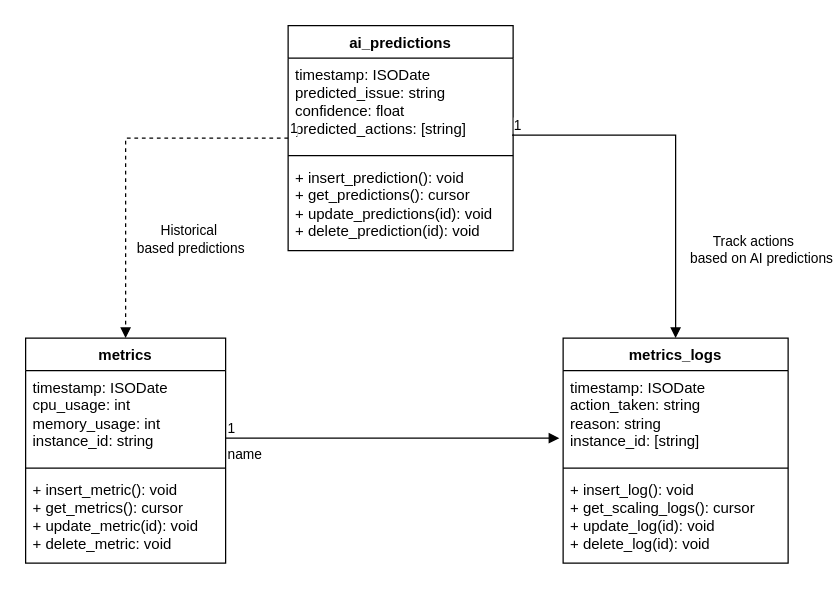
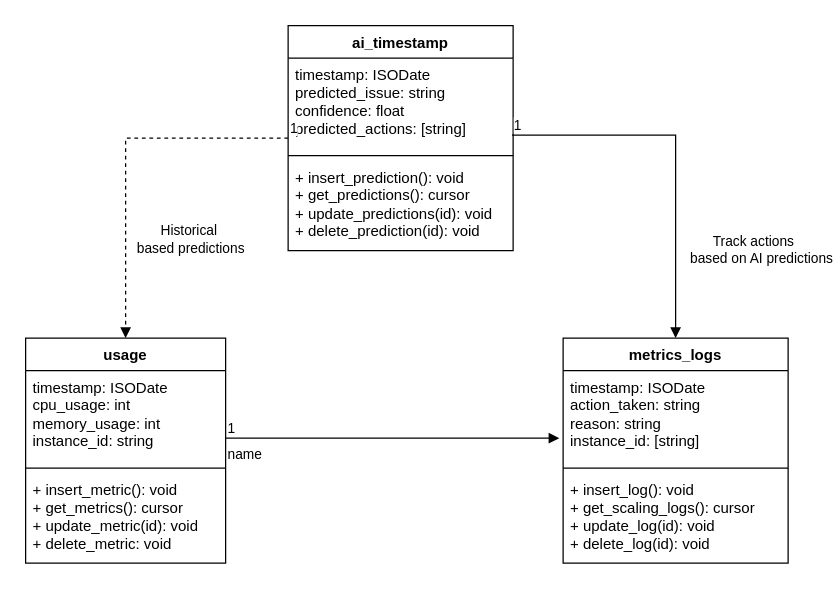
  <mxCell id="0" />
  <mxCell id="1" parent="0" />
- <mxCell id="2" value="metrics" style="swimlane;fontStyle=1;align=center;verticalAlign=top;childLayout=stackLayout;horizontal=1;startSize=26;horizontalStack=0;resizeParent=1;resizeParentMax=0;resizeLast=0;collapsible=1;marginBottom=0;whiteSpace=wrap;html=1;" vertex="1" parent="1"><mxGeometry x="20" y="270" width="160" height="180" as="geometry" /></mxCell>
+ <mxCell id="2" value="usage" style="swimlane;fontStyle=1;align=center;verticalAlign=top;childLayout=stackLayout;horizontal=1;startSize=26;horizontalStack=0;resizeParent=1;resizeParentMax=0;resizeLast=0;collapsible=1;marginBottom=0;whiteSpace=wrap;html=1;" vertex="1" parent="1"><mxGeometry x="20" y="270" width="160" height="180" as="geometry" /></mxCell>
  <mxCell id="3" value="timestamp: ISODate&lt;div&gt;cpu_usage: int&lt;/div&gt;&lt;div&gt;memory_usage: int&lt;/div&gt;&lt;div&gt;instance_id: string&lt;/div&gt;" style="text;strokeColor=none;fillColor=none;align=left;verticalAlign=top;spacingLeft=4;spacingRight=4;overflow=hidden;rotatable=0;points=[[0,0.5],[1,0.5]];portConstraint=eastwest;whiteSpace=wrap;html=1;" vertex="1" parent="2"><mxGeometry y="26" width="160" height="74" as="geometry" /></mxCell>
  <mxCell id="4" value="" style="line;strokeWidth=1;fillColor=none;align=left;verticalAlign=middle;spacingTop=-1;spacingLeft=3;spacingRight=3;rotatable=0;labelPosition=right;points=[];portConstraint=eastwest;strokeColor=inherit;" vertex="1" parent="2"><mxGeometry y="100" width="160" height="8" as="geometry" /></mxCell>
  <mxCell id="5" value="+ insert_metric(): void&lt;div&gt;+ get_metrics(): cursor&lt;/div&gt;&lt;div&gt;+ update_metric(id): void&lt;/div&gt;&lt;div&gt;+ delete_metric: void&lt;/div&gt;" style="text;strokeColor=none;fillColor=none;align=left;verticalAlign=top;spacingLeft=4;spacingRight=4;overflow=hidden;rotatable=0;points=[[0,0.5],[1,0.5]];portConstraint=eastwest;whiteSpace=wrap;html=1;" vertex="1" parent="2"><mxGeometry y="108" width="160" height="72" as="geometry" /></mxCell>
- <mxCell id="6" value="ai_predictions" style="swimlane;fontStyle=1;align=center;verticalAlign=top;childLayout=stackLayout;horizontal=1;startSize=26;horizontalStack=0;resizeParent=1;resizeParentMax=0;resizeLast=0;collapsible=1;marginBottom=0;whiteSpace=wrap;html=1;" vertex="1" parent="1"><mxGeometry x="230" y="20" width="180" height="180" as="geometry" /></mxCell>
+ <mxCell id="6" value="ai_timestamp" style="swimlane;fontStyle=1;align=center;verticalAlign=top;childLayout=stackLayout;horizontal=1;startSize=26;horizontalStack=0;resizeParent=1;resizeParentMax=0;resizeLast=0;collapsible=1;marginBottom=0;whiteSpace=wrap;html=1;" vertex="1" parent="1"><mxGeometry x="230" y="20" width="180" height="180" as="geometry" /></mxCell>
  <mxCell id="7" value="timestamp: ISODate&lt;div&gt;predicted_issue: string&lt;/div&gt;&lt;div&gt;confidence: float&lt;/div&gt;&lt;div&gt;predicted_actions: [string]&lt;/div&gt;" style="text;strokeColor=none;fillColor=none;align=left;verticalAlign=top;spacingLeft=4;spacingRight=4;overflow=hidden;rotatable=0;points=[[0,0.5],[1,0.5]];portConstraint=eastwest;whiteSpace=wrap;html=1;" vertex="1" parent="6"><mxGeometry y="26" width="180" height="74" as="geometry" /></mxCell>
  <mxCell id="8" value="" style="line;strokeWidth=1;fillColor=none;align=left;verticalAlign=middle;spacingTop=-1;spacingLeft=3;spacingRight=3;rotatable=0;labelPosition=right;points=[];portConstraint=eastwest;strokeColor=inherit;" vertex="1" parent="6"><mxGeometry y="100" width="180" height="8" as="geometry" /></mxCell>
  <mxCell id="9" value="+ insert_prediction(): void&lt;div&gt;+ get_predictions(): cursor&lt;/div&gt;&lt;div&gt;+ update_predictions(id): void&lt;/div&gt;&lt;div&gt;+ delete_prediction(id): void&lt;/div&gt;" style="text;strokeColor=none;fillColor=none;align=left;verticalAlign=top;spacingLeft=4;spacingRight=4;overflow=hidden;rotatable=0;points=[[0,0.5],[1,0.5]];portConstraint=eastwest;whiteSpace=wrap;html=1;" vertex="1" parent="6"><mxGeometry y="108" width="180" height="72" as="geometry" /></mxCell>
  <mxCell id="10" value="metrics_logs" style="swimlane;fontStyle=1;align=center;verticalAlign=top;childLayout=stackLayout;horizontal=1;startSize=26;horizontalStack=0;resizeParent=1;resizeParentMax=0;resizeLast=0;collapsible=1;marginBottom=0;whiteSpace=wrap;html=1;" vertex="1" parent="1"><mxGeometry x="450" y="270" width="180" height="180" as="geometry" /></mxCell>
  <mxCell id="11" value="timestamp: ISODate&lt;div&gt;action_taken: string&lt;/div&gt;&lt;div&gt;reason: string&lt;/div&gt;&lt;div&gt;instance_id: [string]&lt;/div&gt;" style="text;strokeColor=none;fillColor=none;align=left;verticalAlign=top;spacingLeft=4;spacingRight=4;overflow=hidden;rotatable=0;points=[[0,0.5],[1,0.5]];portConstraint=eastwest;whiteSpace=wrap;html=1;" vertex="1" parent="10"><mxGeometry y="26" width="180" height="74" as="geometry" /></mxCell>
  <mxCell id="12" value="" style="line;strokeWidth=1;fillColor=none;align=left;verticalAlign=middle;spacingTop=-1;spacingLeft=3;spacingRight=3;rotatable=0;labelPosition=right;points=[];portConstraint=eastwest;strokeColor=inherit;" vertex="1" parent="10"><mxGeometry y="100" width="180" height="8" as="geometry" /></mxCell>
  <mxCell id="13" value="+ insert_log(): void&lt;div&gt;+ get_scaling_logs(): cursor&lt;/div&gt;&lt;div&gt;+ update_log(id): void&lt;/div&gt;&lt;div&gt;+ delete_log(id): void&lt;/div&gt;" style="text;strokeColor=none;fillColor=none;align=left;verticalAlign=top;spacingLeft=4;spacingRight=4;overflow=hidden;rotatable=0;points=[[0,0.5],[1,0.5]];portConstraint=eastwest;whiteSpace=wrap;html=1;" vertex="1" parent="10"><mxGeometry y="108" width="180" height="72" as="geometry" /></mxCell>
  <mxCell id="14" value="&lt;div&gt;&lt;br&gt;&lt;/div&gt;&lt;div&gt;&lt;br&gt;&lt;/div&gt;" style="endArrow=block;endFill=1;html=1;edgeStyle=orthogonalEdgeStyle;align=left;verticalAlign=top;rounded=0;entryX=0.5;entryY=0;entryDx=0;entryDy=0;dashed=1;" edge="1" parent="1" source="6" target="2"><mxGeometry x="-0.655" y="40" relative="1" as="geometry"><mxPoint x="180" y="550" as="sourcePoint" /><mxPoint x="340" y="550" as="targetPoint" /><mxPoint as="offset" /></mxGeometry></mxCell>
  <mxCell id="15" value="1" style="edgeLabel;resizable=0;html=1;align=left;verticalAlign=bottom;" connectable="0" vertex="1" parent="14"><mxGeometry x="-1" relative="1" as="geometry" /></mxCell>
  <mxCell id="16" value="Historical&amp;nbsp;&lt;div&gt;based predictions&lt;/div&gt;" style="edgeLabel;html=1;align=center;verticalAlign=middle;resizable=0;points=[];" vertex="1" connectable="0" parent="14"><mxGeometry x="-0.445" y="1" relative="1" as="geometry"><mxPoint x="1" y="79" as="offset" /></mxGeometry></mxCell>
  <mxCell id="17" value="&amp;nbsp; &amp;nbsp; &amp;nbsp; Track actions&amp;nbsp;&lt;div&gt;based on AI predictions&lt;/div&gt;" style="endArrow=block;endFill=1;html=1;edgeStyle=orthogonalEdgeStyle;align=left;verticalAlign=top;rounded=0;exitX=0.995;exitY=0.832;exitDx=0;exitDy=0;exitPerimeter=0;entryX=0.5;entryY=0;entryDx=0;entryDy=0;" edge="1" parent="1" source="7" target="10"><mxGeometry x="0.386" y="10" relative="1" as="geometry"><mxPoint x="320" y="320" as="sourcePoint" /><mxPoint x="480" y="320" as="targetPoint" /><mxPoint as="offset" /></mxGeometry></mxCell>
  <mxCell id="18" value="1" style="edgeLabel;resizable=0;html=1;align=left;verticalAlign=bottom;" connectable="0" vertex="1" parent="17"><mxGeometry x="-1" relative="1" as="geometry" /></mxCell>
  <mxCell id="19" value="name" style="endArrow=block;endFill=1;html=1;edgeStyle=orthogonalEdgeStyle;align=left;verticalAlign=top;rounded=0;" edge="1" parent="1"><mxGeometry x="-1" relative="1" as="geometry"><mxPoint x="180" y="350" as="sourcePoint" /><mxPoint x="447" y="350" as="targetPoint" /></mxGeometry></mxCell>
  <mxCell id="20" value="1" style="edgeLabel;resizable=0;html=1;align=left;verticalAlign=bottom;" connectable="0" vertex="1" parent="19"><mxGeometry x="-1" relative="1" as="geometry" /></mxCell>
